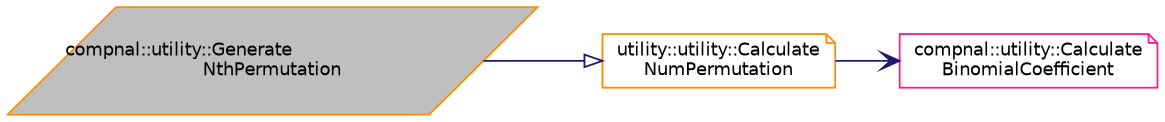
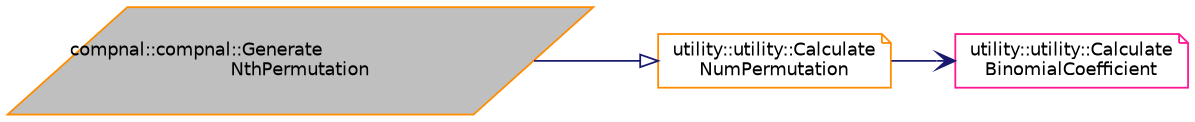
  digraph {
    rankdir=LR
    node [color=darkorange fillcolor=white fontname=Helvetica fontsize=10 shape=note style=filled]
    edge [color=midnightblue fontname=Helvetica fontsize=10 labelfontname=Helvetica labelfontsize=10 style=solid]
-   n1 [fillcolor=grey75 fontcolor=black height=0.2 label="compnal::utility::Generate\lNthPermutation" shape=parallelogram width=0.4]
+   n1 [fillcolor=grey75 fontcolor=black height=0.2 label="compnal::compnal::Generate\lNthPermutation" shape=parallelogram width=0.4]
    n2 [height=0.2 label="utility::utility::Calculate\lNumPermutation" width=0.4]
-   n3 [color=deeppink height=0.2 label="compnal::utility::Calculate\lBinomialCoefficient" width=0.4]
+   n3 [color=deeppink height=0.2 label="utility::utility::Calculate\lBinomialCoefficient" width=0.4]
    n1 -> n2 [arrowhead=onormal]
    n2 -> n3 [arrowhead=vee]
  }
